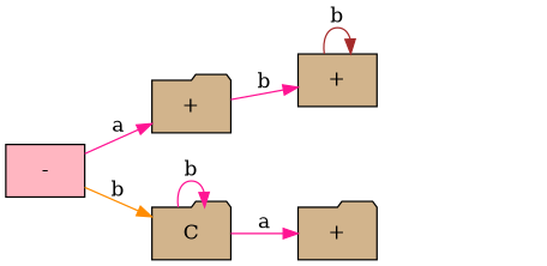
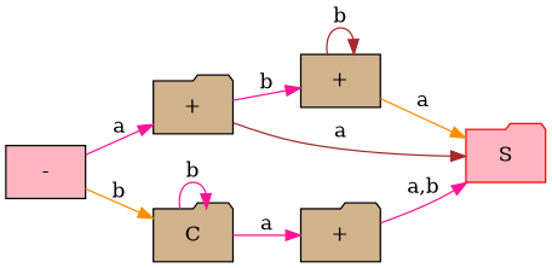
  digraph {
    rankdir=LR
    node [style=filled fillcolor=tan shape=folder]
    edge [color=deeppink]
    n1 [label="-" fillcolor=lightpink shape=box]
    n2 [label="+"]
    C
    n4 [label="+" shape=box]
+   S [color=red fillcolor=lightpink]
    n6 [label="+"]
    n1 -> n2 [label=a]
    n1 -> C [label=b color=darkorange]
    n2 -> n4 [label=b]
+   n2 -> S [color=brown label=a]
    C -> C [label=b]
    C -> n6 [label=a]
    n4 -> n4 [label=b color=brown]
+   n4 -> S [color=darkorange label=a]
+   n6 -> S [label="a,b"]
  }
